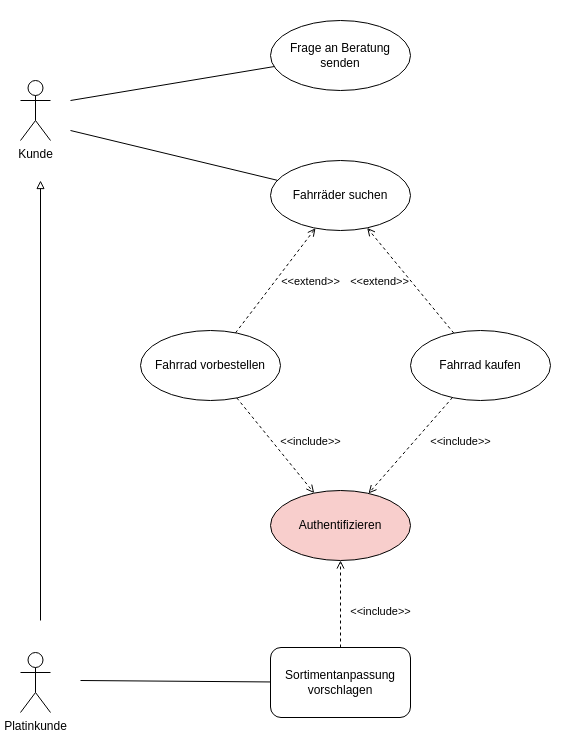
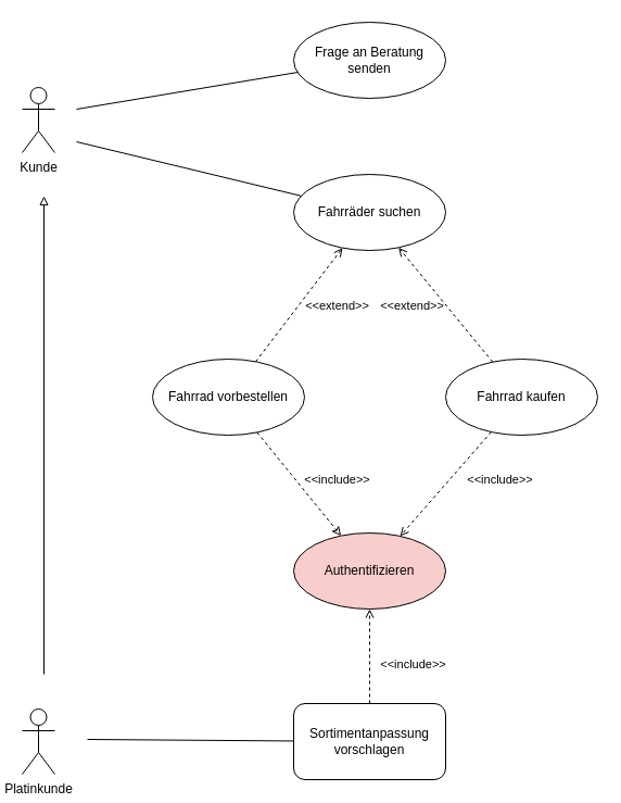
  <mxCell id="0" />
  <mxCell id="1" parent="0" />
  <mxCell id="2" value="Fahrräder suchen" style="ellipse;whiteSpace=wrap;html=1;" parent="1" vertex="1"><mxGeometry x="270" y="160" width="140" height="70" as="geometry" /></mxCell>
  <mxCell id="3" value="Kunde" style="shape=umlActor;verticalLabelPosition=bottom;verticalAlign=top;html=1;" parent="1" vertex="1"><mxGeometry x="20" y="80" width="30" height="60" as="geometry" /></mxCell>
  <mxCell id="4" value="Fahrrad kaufen" style="ellipse;whiteSpace=wrap;html=1;" parent="1" vertex="1"><mxGeometry x="410" y="330" width="140" height="70" as="geometry" /></mxCell>
  <mxCell id="5" value="Fahrrad vorbestellen" style="ellipse;whiteSpace=wrap;html=1;" parent="1" vertex="1"><mxGeometry x="140" y="330" width="140" height="70" as="geometry" /></mxCell>
  <mxCell id="6" value="Frage an Beratung senden" style="ellipse;whiteSpace=wrap;html=1;" parent="1" vertex="1"><mxGeometry x="270" y="20" width="140" height="70" as="geometry" /></mxCell>
  <mxCell id="7" value="Authentifizieren" style="ellipse;whiteSpace=wrap;html=1;fillColor=#f8cecc;" parent="1" vertex="1"><mxGeometry x="270" y="490" width="140" height="70" as="geometry" /></mxCell>
  <mxCell id="8" value="Platinkunde" style="shape=umlActor;verticalLabelPosition=bottom;verticalAlign=top;html=1;" parent="1" vertex="1"><mxGeometry x="20" y="652" width="30" height="60" as="geometry" /></mxCell>
  <mxCell id="9" value="Sortimentanpassung vorschlagen" style="whiteSpace=wrap;html=1;rounded=1;" parent="1" vertex="1"><mxGeometry x="270" y="647" width="140" height="70" as="geometry" /></mxCell>
  <mxCell id="10" value="" style="endArrow=none;html=1;rounded=0;" parent="1" target="6" edge="1"><mxGeometry width="50" height="50" relative="1" as="geometry"><mxPoint x="70" y="100" as="sourcePoint" /><mxPoint x="190" y="80" as="targetPoint" /></mxGeometry></mxCell>
  <mxCell id="11" value="" style="endArrow=none;html=1;rounded=0;" parent="1" target="2" edge="1"><mxGeometry width="50" height="50" relative="1" as="geometry"><mxPoint x="70" y="130" as="sourcePoint" /><mxPoint x="220" y="140" as="targetPoint" /></mxGeometry></mxCell>
  <mxCell id="12" value="&amp;lt;&amp;lt;extend&amp;gt;&amp;gt;" style="html=1;verticalAlign=bottom;labelBackgroundColor=none;endArrow=open;endFill=0;dashed=1;rounded=0;" parent="1" source="4" target="2" edge="1"><mxGeometry x="0.168" y="30" width="160" relative="1" as="geometry"><mxPoint x="560" y="210" as="sourcePoint" /><mxPoint x="340" y="260" as="targetPoint" /><mxPoint as="offset" /></mxGeometry></mxCell>
  <mxCell id="13" value="&amp;lt;&amp;lt;extend&amp;gt;&amp;gt;" style="html=1;verticalAlign=bottom;labelBackgroundColor=none;endArrow=open;endFill=0;dashed=1;rounded=0;" parent="1" source="5" target="2" edge="1"><mxGeometry x="0.202" y="-34" width="160" relative="1" as="geometry"><mxPoint x="170" y="240" as="sourcePoint" /><mxPoint x="270" y="240" as="targetPoint" /><mxPoint as="offset" /></mxGeometry></mxCell>
- <mxCell id="14" value="&amp;lt;&amp;lt;include&amp;gt;&amp;gt;" style="html=1;verticalAlign=bottom;labelBackgroundColor=none;endArrow=open;endFill=0;dashed=1;rounded=0;" parent="1" source="5" target="7" edge="1"><mxGeometry x="0.424" y="24" width="160" relative="1" as="geometry"><mxPoint x="30" y="480" as="sourcePoint" /><mxPoint x="190" y="480" as="targetPoint" /><mxPoint as="offset" /></mxGeometry></mxCell>
+ <mxCell id="14" value="&amp;lt;&amp;lt;include&amp;gt;&amp;gt;" style="html=1;verticalAlign=bottom;labelBackgroundColor=none;endArrow=classic;endFill=0;dashed=1;rounded=0;" parent="1" source="5" target="7" edge="1"><mxGeometry x="0.424" y="24" width="160" relative="1" as="geometry"><mxPoint x="30" y="480" as="sourcePoint" /><mxPoint x="190" y="480" as="targetPoint" /><mxPoint as="offset" /></mxGeometry></mxCell>
  <mxCell id="15" value="&amp;lt;&amp;lt;include&amp;gt;&amp;gt;" style="html=1;verticalAlign=bottom;labelBackgroundColor=none;endArrow=open;endFill=0;dashed=1;rounded=0;" parent="1" source="4" target="7" edge="1"><mxGeometry x="-0.458" y="41" width="160" relative="1" as="geometry"><mxPoint x="420" y="500" as="sourcePoint" /><mxPoint x="580" y="500" as="targetPoint" /><mxPoint as="offset" /></mxGeometry></mxCell>
  <mxCell id="16" value="&amp;lt;&amp;lt;include&amp;gt;&amp;gt;" style="html=1;verticalAlign=bottom;labelBackgroundColor=none;endArrow=open;endFill=0;dashed=1;rounded=0;" parent="1" source="9" target="7" edge="1"><mxGeometry x="-0.379" y="-40" width="160" relative="1" as="geometry"><mxPoint x="340" y="590" as="sourcePoint" /><mxPoint x="500" y="590" as="targetPoint" /><mxPoint as="offset" /></mxGeometry></mxCell>
  <mxCell id="17" value="" style="endArrow=none;html=1;rounded=0;" parent="1" target="9" edge="1"><mxGeometry width="50" height="50" relative="1" as="geometry"><mxPoint x="80" y="680" as="sourcePoint" /><mxPoint x="170" y="590" as="targetPoint" /></mxGeometry></mxCell>
  <mxCell id="18" value="" style="endArrow=none;html=1;rounded=0;startArrow=block;startFill=0;" edge="1" parent="1"><mxGeometry width="50" height="50" relative="1" as="geometry"><mxPoint x="40" y="180" as="sourcePoint" /><mxPoint x="40" y="620" as="targetPoint" /></mxGeometry></mxCell>
